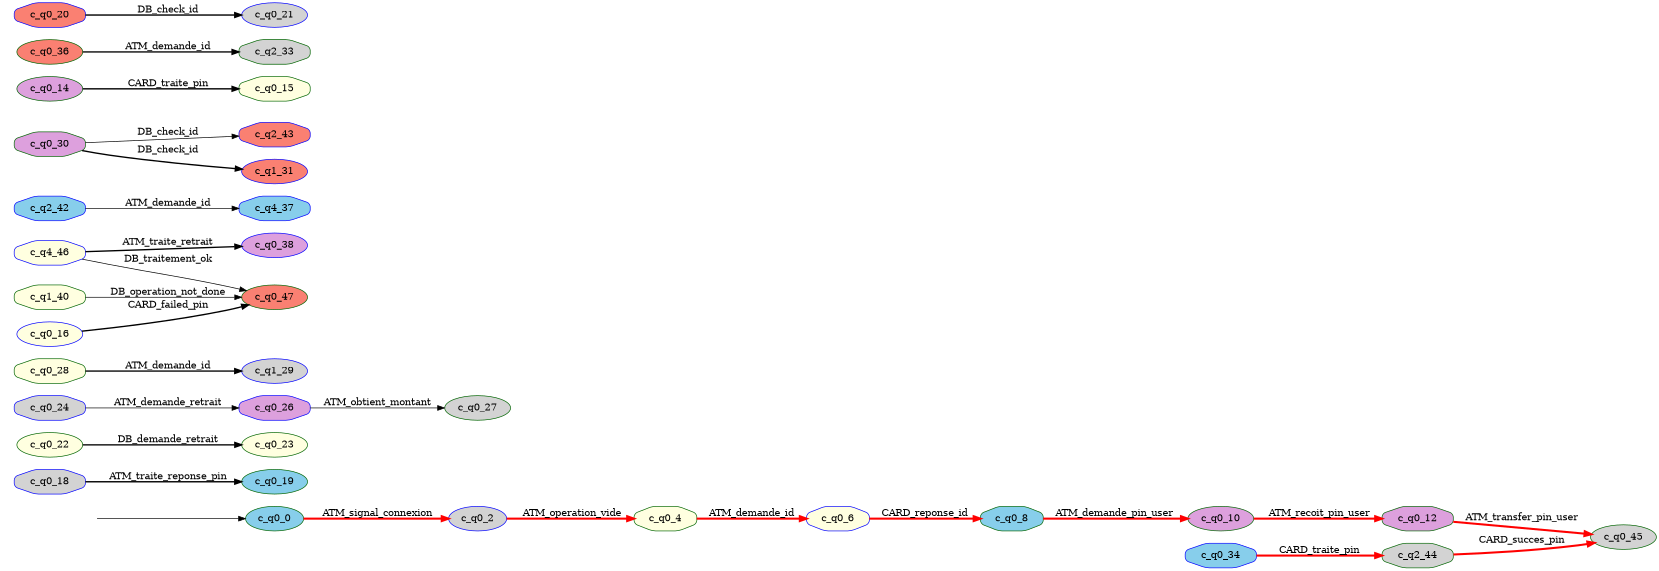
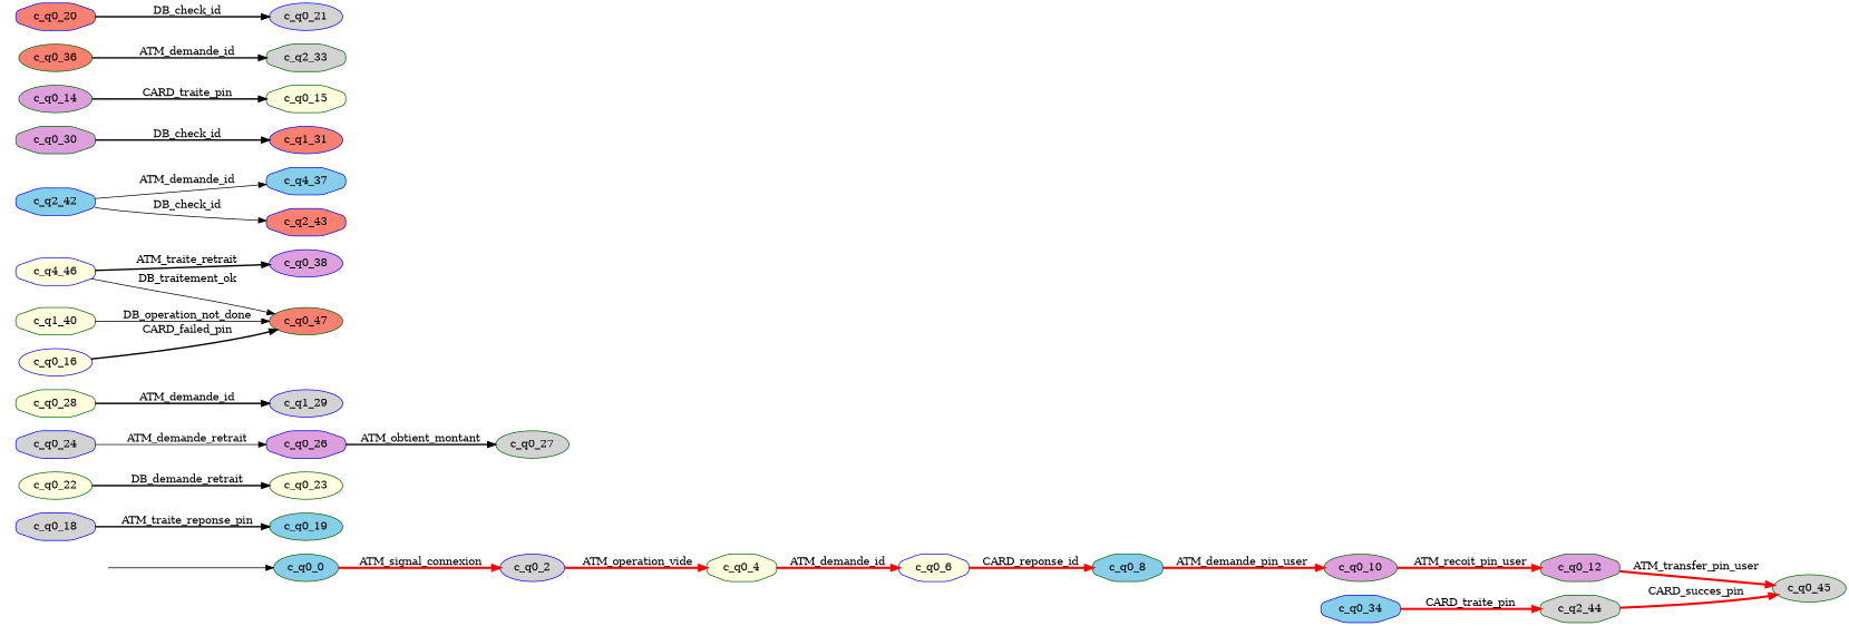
  digraph {
    rankdir=LR
    node [style="rounded, filled,filled" color=darkgreen fillcolor=lightgrey shape=octagon]
    edge [style=bold]
    start_c_q0_0 [style=invisible color="" fillcolor="" shape=""]
    n2 [fillcolor=skyblue label=c_q0_0 shape=ellipse]
    n3 [color=blue label=c_q0_2 shape=ellipse]
    n4 [fillcolor=skyblue label=c_q0_19 shape=ellipse]
    n5 [fillcolor=lightyellow label=c_q0_22 shape=ellipse]
    n6 [fillcolor=lightyellow label=c_q0_23 shape=ellipse]
    n7 [color=blue fillcolor=plum label=c_q0_26]
    n8 [label=c_q0_27 shape=ellipse]
    n9 [fillcolor=lightyellow label=c_q0_4]
    n10 [color=blue label=c_q1_29 shape=ellipse]
    n11 [fillcolor=skyblue label=c_q0_8]
    n12 [fillcolor=plum label=c_q0_10 shape=ellipse]
    n13 [fillcolor=plum label=c_q0_12]
    n14 [fillcolor=salmon label=c_q0_47 shape=ellipse]
    n15 [color=blue fillcolor=plum label=c_q0_38 shape=ellipse]
    n16 [color=blue fillcolor=lightyellow label=c_q4_46]
    n17 [color=blue fillcolor=skyblue label=c_q4_37]
    n18 [color=blue fillcolor=salmon label=c_q2_43]
    n19 [color=blue fillcolor=salmon label=c_q1_31 shape=ellipse]
    n20 [color=blue fillcolor=lightyellow label=c_q0_6]
    n21 [fillcolor=plum label=c_q0_14 shape=ellipse]
    n22 [fillcolor=lightyellow label=c_q0_15]
    n23 [label=c_q2_44]
    n24 [label=c_q0_45 shape=ellipse]
    n25 [color=blue fillcolor=skyblue label=c_q2_42]
    n26 [fillcolor=plum label=c_q0_30]
    n27 [color=blue label=c_q0_18]
    n28 [color=blue label=c_q0_24]
    n29 [fillcolor=lightyellow label=c_q1_40]
    n30 [color=blue fillcolor=lightyellow label=c_q0_16 shape=ellipse]
    n31 [fillcolor=salmon label=c_q0_36 shape=ellipse]
    n32 [label=c_q2_33]
    n33 [fillcolor=lightyellow label=c_q0_28]
    n34 [color=blue fillcolor=skyblue label=c_q0_34]
    n35 [color=blue label=c_q0_21 shape=ellipse]
    n36 [color=blue fillcolor=salmon label=c_q0_20]
    start_c_q0_0 -> n2 [style=solid]
    n2 -> n3 [color=red label=ATM_signal_connexion penwidth=3]
    n3 -> n9 [color=red label=ATM_operation_vide penwidth=3 style=solid]
    n5 -> n6 [label=DB_demande_retrait]
-   n7 -> n8 [label=ATM_obtient_montant style=solid]
+   n7 -> n8 [label=ATM_obtient_montant]
    n9 -> n20 [color=red label=ATM_demande_id penwidth=3]
    n11 -> n12 [color=red label=ATM_demande_pin_user penwidth=3 style=solid]
    n12 -> n13 [color=red label=ATM_recoit_pin_user penwidth=3 style=solid]
    n13 -> n24 [color=red label=ATM_transfer_pin_user penwidth=3 style=solid]
    n16 -> n14 [label=DB_traitement_ok style=solid]
    n16 -> n15 [label=ATM_traite_retrait]
    n20 -> n11 [color=red label=CARD_reponse_id penwidth=3]
    n21 -> n22 [label=CARD_traite_pin]
    n23 -> n24 [color=red label=CARD_succes_pin penwidth=3]
    n25 -> n17 [label=ATM_demande_id style=solid]
-   n26 -> n18 [label=DB_check_id style=solid]
+   n25 -> n18 [label=DB_check_id style=solid]
    n26 -> n19 [label=DB_check_id]
    n27 -> n4 [label=ATM_traite_reponse_pin]
    n28 -> n7 [label=ATM_demande_retrait style=solid]
    n29 -> n14 [label=DB_operation_not_done style=solid]
    n30 -> n14 [label=CARD_failed_pin]
    n31 -> n32 [label=ATM_demande_id]
    n33 -> n10 [label=ATM_demande_id]
    n34 -> n23 [color=red label=CARD_traite_pin penwidth=3]
    n36 -> n35 [label=DB_check_id]
  }
